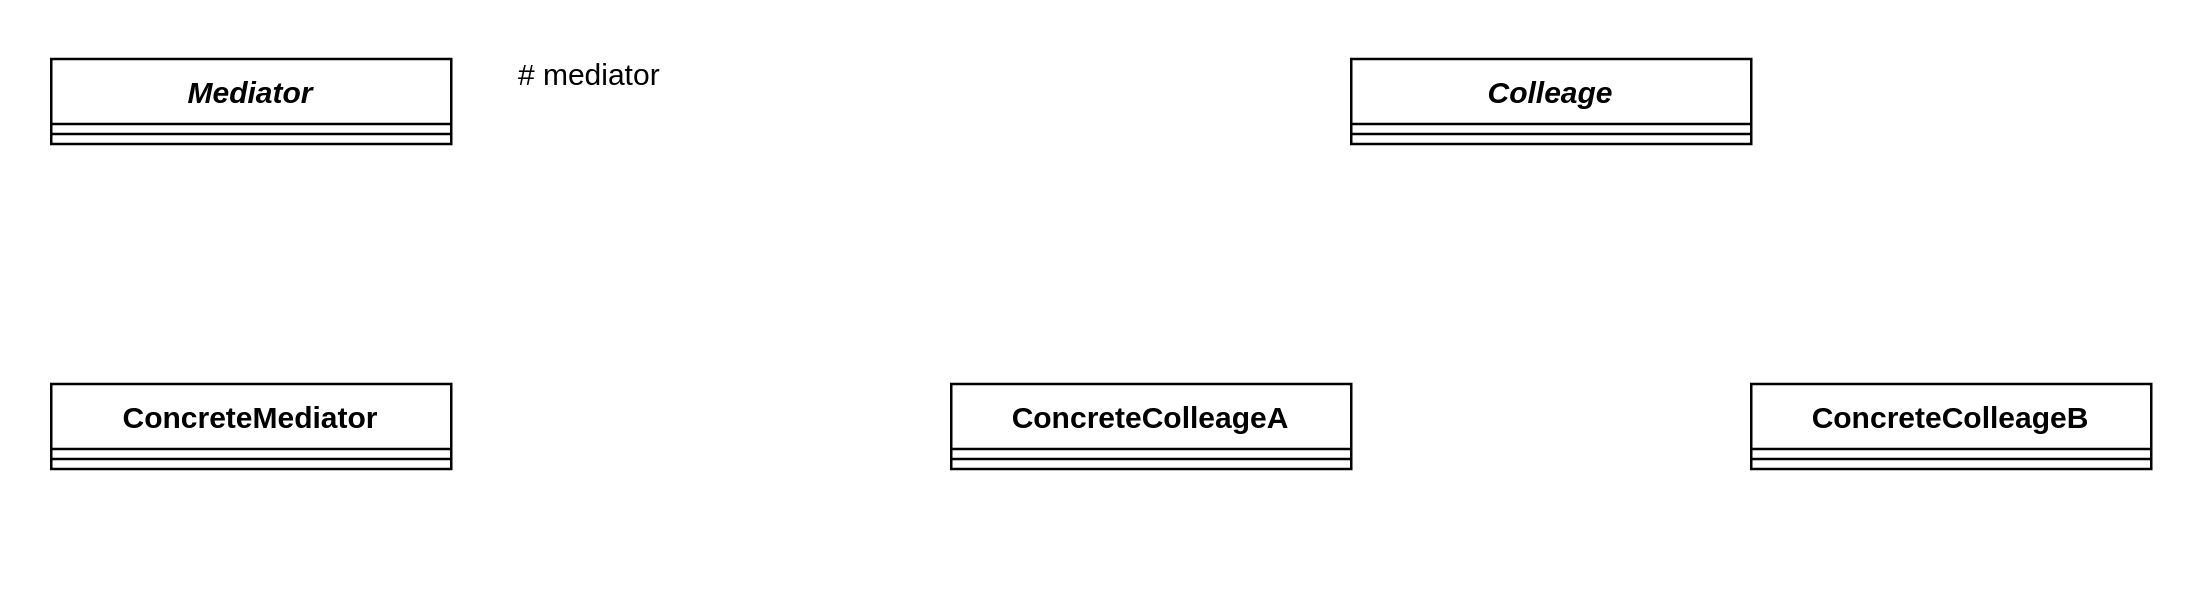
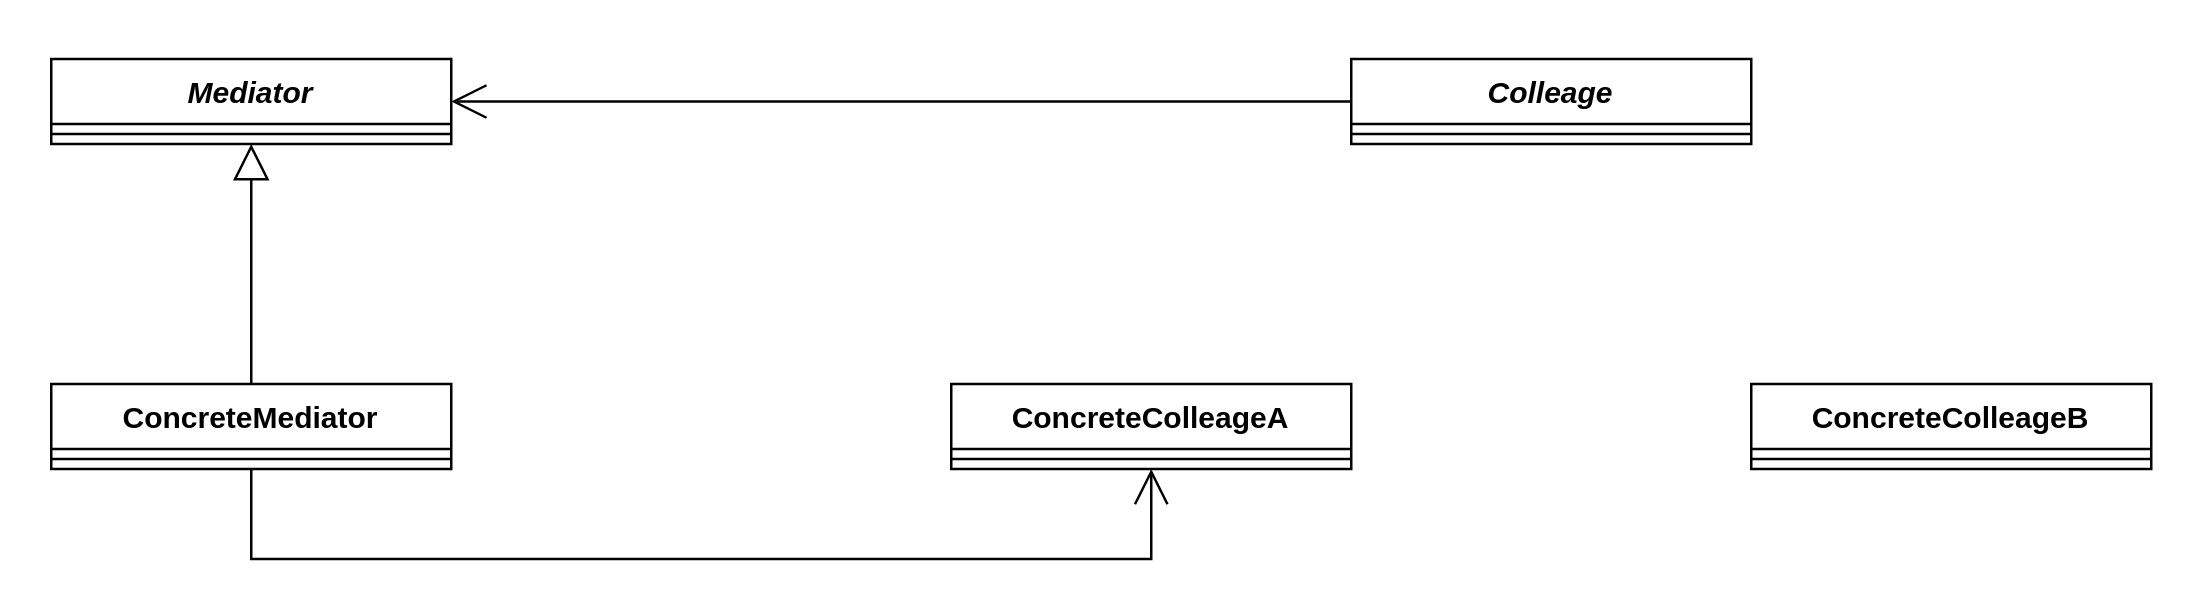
  <mxCell id="0" />
  <mxCell id="1" parent="0" />
+ <mxCell id="2" style="edgeStyle=orthogonalEdgeStyle;rounded=0;orthogonalLoop=1;jettySize=auto;html=1;exitX=0;exitY=0.5;exitDx=0;exitDy=0;endSize=12;startSize=12;endArrow=open;endFill=0;" edge="1" parent="1" source="3" target="5"><mxGeometry relative="1" as="geometry" /></mxCell>
  <mxCell id="3" value="Colleage" style="swimlane;fontStyle=3;align=center;verticalAlign=top;childLayout=stackLayout;horizontal=1;startSize=26;horizontalStack=0;resizeParent=1;resizeParentMax=0;resizeLast=0;collapsible=1;marginBottom=0;" vertex="1" parent="1"><mxGeometry x="540" y="23" width="160" height="34" as="geometry" /></mxCell>
  <mxCell id="4" value="" style="line;strokeWidth=1;fillColor=none;align=left;verticalAlign=middle;spacingTop=-1;spacingLeft=3;spacingRight=3;rotatable=0;labelPosition=right;points=[];portConstraint=eastwest;" vertex="1" parent="3"><mxGeometry y="26" width="160" height="8" as="geometry" /></mxCell>
  <mxCell id="5" value="Mediator" style="swimlane;fontStyle=3;align=center;verticalAlign=top;childLayout=stackLayout;horizontal=1;startSize=26;horizontalStack=0;resizeParent=1;resizeParentMax=0;resizeLast=0;collapsible=1;marginBottom=0;" vertex="1" parent="1"><mxGeometry x="20" y="23" width="160" height="34" as="geometry" /></mxCell>
  <mxCell id="6" value="" style="line;strokeWidth=1;fillColor=none;align=left;verticalAlign=middle;spacingTop=-1;spacingLeft=3;spacingRight=3;rotatable=0;labelPosition=right;points=[];portConstraint=eastwest;" vertex="1" parent="5"><mxGeometry y="26" width="160" height="8" as="geometry" /></mxCell>
- <mxCell id="8" value="# mediator" style="text;html=1;align=center;verticalAlign=middle;resizable=0;points=[];autosize=1;" vertex="1" parent="1"><mxGeometry x="200" y="20" width="70" height="20" as="geometry" /></mxCell>
+ <mxCell id="7" style="edgeStyle=orthogonalEdgeStyle;rounded=0;orthogonalLoop=1;jettySize=auto;html=1;exitX=0.5;exitY=0;exitDx=0;exitDy=0;startSize=12;endArrow=block;endFill=0;endSize=12;" edge="1" parent="1" source="10" target="5"><mxGeometry relative="1" as="geometry" /></mxCell>
+ <mxCell id="9" style="edgeStyle=orthogonalEdgeStyle;rounded=0;orthogonalLoop=1;jettySize=auto;html=1;exitX=0.5;exitY=1;exitDx=0;exitDy=0;startSize=12;endArrow=open;endFill=0;endSize=12;" edge="1" parent="1" source="10" target="12"><mxGeometry relative="1" as="geometry"><Array as="points"><mxPoint x="100" y="223" /><mxPoint x="460" y="223" /></Array></mxGeometry></mxCell>
  <mxCell id="10" value="ConcreteMediator" style="swimlane;fontStyle=1;align=center;verticalAlign=top;childLayout=stackLayout;horizontal=1;startSize=26;horizontalStack=0;resizeParent=1;resizeParentMax=0;resizeLast=0;collapsible=1;marginBottom=0;" vertex="1" parent="1"><mxGeometry x="20" y="153" width="160" height="34" as="geometry" /></mxCell>
  <mxCell id="11" value="" style="line;strokeWidth=1;fillColor=none;align=left;verticalAlign=middle;spacingTop=-1;spacingLeft=3;spacingRight=3;rotatable=0;labelPosition=right;points=[];portConstraint=eastwest;" vertex="1" parent="10"><mxGeometry y="26" width="160" height="8" as="geometry" /></mxCell>
  <mxCell id="12" value="ConcreteColleageA" style="swimlane;fontStyle=1;align=center;verticalAlign=top;childLayout=stackLayout;horizontal=1;startSize=26;horizontalStack=0;resizeParent=1;resizeParentMax=0;resizeLast=0;collapsible=1;marginBottom=0;" vertex="1" parent="1"><mxGeometry x="380" y="153" width="160" height="34" as="geometry" /></mxCell>
  <mxCell id="13" value="" style="line;strokeWidth=1;fillColor=none;align=left;verticalAlign=middle;spacingTop=-1;spacingLeft=3;spacingRight=3;rotatable=0;labelPosition=right;points=[];portConstraint=eastwest;" vertex="1" parent="12"><mxGeometry y="26" width="160" height="8" as="geometry" /></mxCell>
  <mxCell id="14" value="ConcreteColleageB" style="swimlane;fontStyle=1;align=center;verticalAlign=top;childLayout=stackLayout;horizontal=1;startSize=26;horizontalStack=0;resizeParent=1;resizeParentMax=0;resizeLast=0;collapsible=1;marginBottom=0;" vertex="1" parent="1"><mxGeometry x="700" y="153" width="160" height="34" as="geometry" /></mxCell>
  <mxCell id="15" value="" style="line;strokeWidth=1;fillColor=none;align=left;verticalAlign=middle;spacingTop=-1;spacingLeft=3;spacingRight=3;rotatable=0;labelPosition=right;points=[];portConstraint=eastwest;" vertex="1" parent="14"><mxGeometry y="26" width="160" height="8" as="geometry" /></mxCell>
